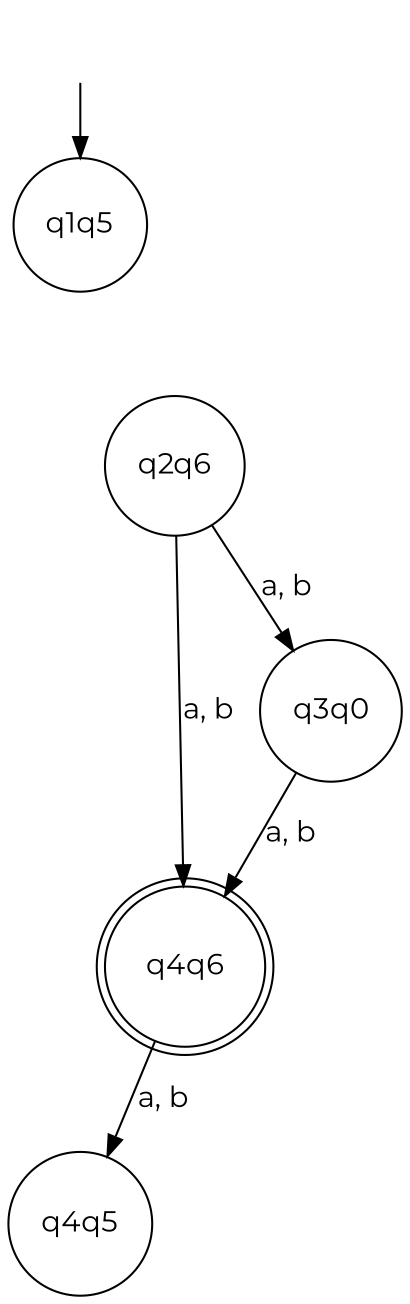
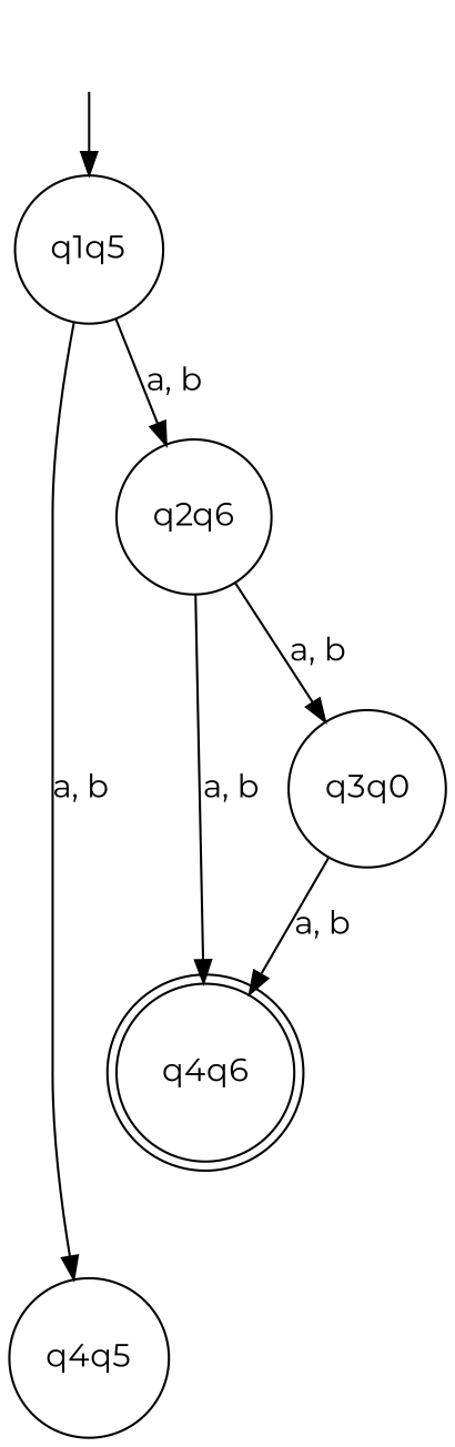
  digraph {
    fontname=Montserrat
    rankdir=TB
    node [fontname=Montserrat shape=circle]
    edge [fontname=Montserrat]
    q4q6 [shape=doublecircle]
    q4q5
    "" [shape=none]
    q1q5
    q2q6
    n6 [label=q3q0]
-   q4q6 -> q4q5 [label="a, b"]
+   q1q5 -> q4q5 [label="a, b"]
    "" -> q1q5
+   q1q5 -> q2q6 [label="a, b"]
    q2q6 -> q4q6 [label="a, b"]
    q2q6 -> n6 [label="a, b"]
    n6 -> q4q6 [label="a, b"]
  }
